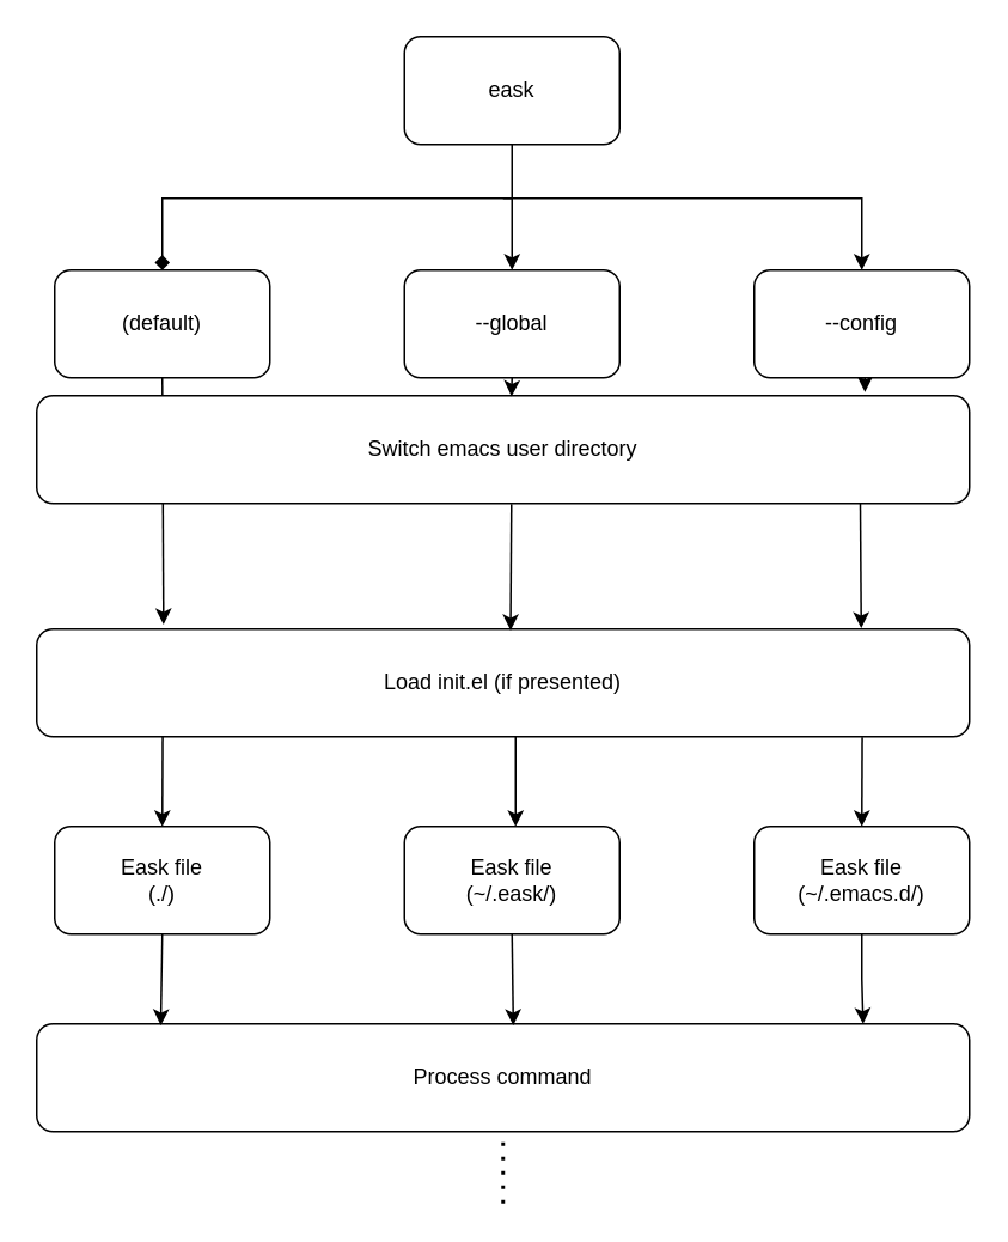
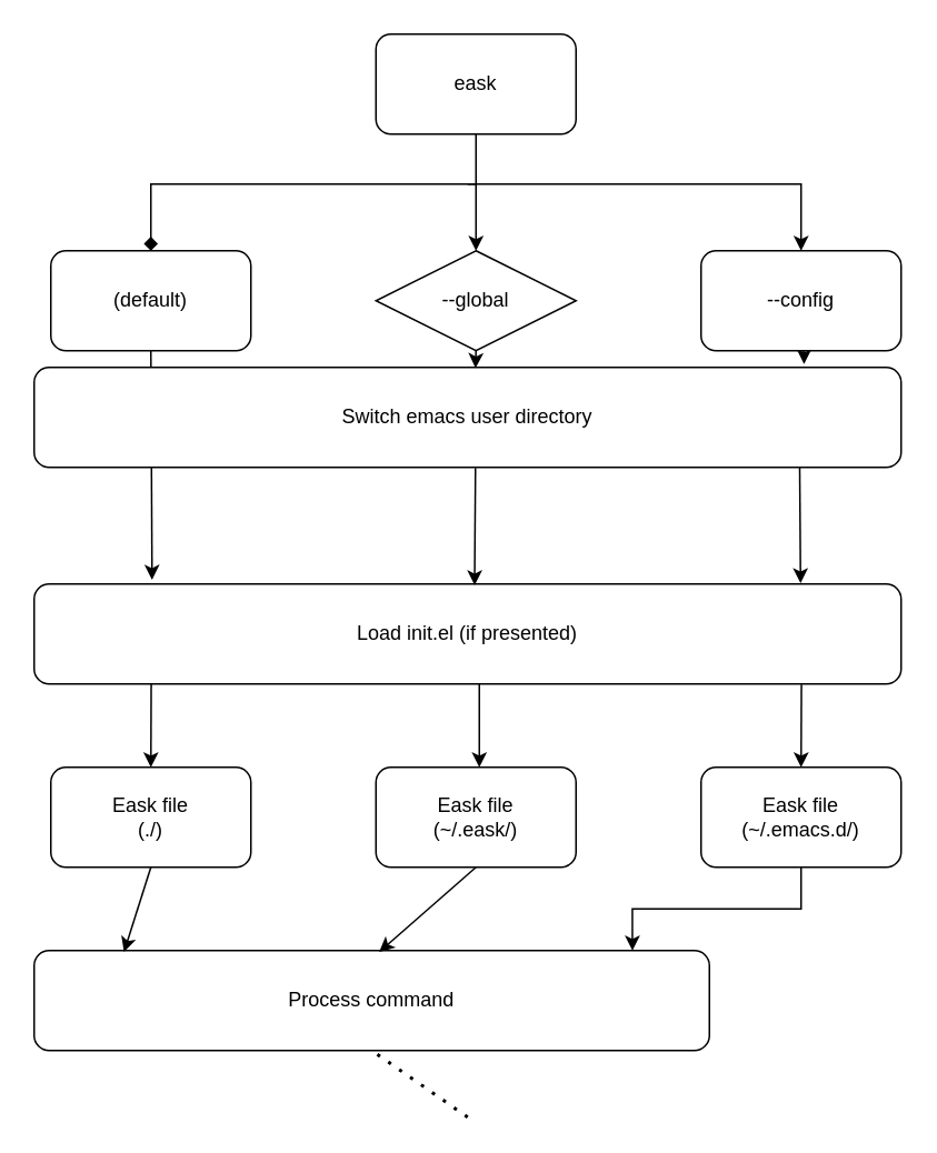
  <mxCell id="0" />
  <mxCell id="1" parent="0" />
  <mxCell id="2" value="eask" style="rounded=1;whiteSpace=wrap;html=1;" parent="1" vertex="1"><mxGeometry x="225" y="20" width="120" height="60" as="geometry" /></mxCell>
  <mxCell id="3" value="Eask file&lt;br&gt;(./)" style="rounded=1;whiteSpace=wrap;html=1;" parent="1" vertex="1"><mxGeometry x="30" y="460" width="120" height="60" as="geometry" /></mxCell>
  <mxCell id="4" value="(default)" style="rounded=1;whiteSpace=wrap;html=1;" parent="1" vertex="1"><mxGeometry x="30" y="150" width="120" height="60" as="geometry" /></mxCell>
  <mxCell id="5" style="edgeStyle=orthogonalEdgeStyle;rounded=0;orthogonalLoop=1;jettySize=auto;html=1;exitX=0.5;exitY=1;exitDx=0;exitDy=0;entryX=0.888;entryY=-0.033;entryDx=0;entryDy=0;entryPerimeter=0;" edge="1" parent="1" source="6" target="14"><mxGeometry relative="1" as="geometry" /></mxCell>
  <mxCell id="6" value="--config" style="rounded=1;whiteSpace=wrap;html=1;" parent="1" vertex="1"><mxGeometry x="420" y="150" width="120" height="60" as="geometry" /></mxCell>
  <mxCell id="7" value="" style="endArrow=diamond;html=1;rounded=0;entryX=0.5;entryY=0;entryDx=0;entryDy=0;exitX=0.5;exitY=1;exitDx=0;exitDy=0;" parent="1" source="2" target="4" edge="1"><mxGeometry width="50" height="50" relative="1" as="geometry"><mxPoint x="280" y="170" as="sourcePoint" /><mxPoint x="310" y="150" as="targetPoint" /><Array as="points"><mxPoint x="285" y="110" /><mxPoint x="90" y="110" /></Array></mxGeometry></mxCell>
  <mxCell id="8" value="" style="endArrow=classic;html=1;rounded=0;entryX=0.5;entryY=0;entryDx=0;entryDy=0;" parent="1" target="6" edge="1"><mxGeometry width="50" height="50" relative="1" as="geometry"><mxPoint x="280" y="110" as="sourcePoint" /><mxPoint x="100" y="170" as="targetPoint" /><Array as="points"><mxPoint x="480" y="110" /></Array></mxGeometry></mxCell>
- <mxCell id="9" value="--global" style="rounded=1;whiteSpace=wrap;html=1;" parent="1" vertex="1"><mxGeometry x="225" y="150" width="120" height="60" as="geometry" /></mxCell>
+ <mxCell id="9" value="--global" style="rhombus;whiteSpace=wrap;html=1;" parent="1" vertex="1"><mxGeometry x="225" y="150" width="120" height="60" as="geometry" /></mxCell>
  <mxCell id="10" value="" style="endArrow=classic;html=1;rounded=0;exitX=0.5;exitY=1;exitDx=0;exitDy=0;entryX=0.136;entryY=-0.042;entryDx=0;entryDy=0;entryPerimeter=0;" parent="1" source="4" target="13" edge="1"><mxGeometry width="50" height="50" relative="1" as="geometry"><mxPoint x="240" y="300" as="sourcePoint" /><mxPoint x="258" y="257" as="targetPoint" /></mxGeometry></mxCell>
  <mxCell id="11" value="Eask file&lt;br&gt;(~/.eask/)" style="rounded=1;whiteSpace=wrap;html=1;" parent="1" vertex="1"><mxGeometry x="225" y="460" width="120" height="60" as="geometry" /></mxCell>
  <mxCell id="12" value="" style="endArrow=classic;html=1;rounded=0;entryX=0.5;entryY=0;entryDx=0;entryDy=0;" parent="1" target="9" edge="1"><mxGeometry width="50" height="50" relative="1" as="geometry"><mxPoint x="285" y="110" as="sourcePoint" /><mxPoint x="285" y="150" as="targetPoint" /></mxGeometry></mxCell>
  <mxCell id="13" value="Load init.el (if presented)" style="rounded=1;whiteSpace=wrap;html=1;" parent="1" vertex="1"><mxGeometry x="20" y="350" width="520" height="60" as="geometry" /></mxCell>
  <mxCell id="14" value="Switch emacs user directory" style="rounded=1;whiteSpace=wrap;html=1;" parent="1" vertex="1"><mxGeometry x="20" y="220" width="520" height="60" as="geometry" /></mxCell>
  <mxCell id="15" style="edgeStyle=orthogonalEdgeStyle;rounded=0;orthogonalLoop=1;jettySize=auto;html=1;entryX=0.886;entryY=0.001;entryDx=0;entryDy=0;entryPerimeter=0;" parent="1" source="16" target="20" edge="1"><mxGeometry relative="1" as="geometry" /></mxCell>
  <mxCell id="16" value="Eask file&lt;br&gt;(~/.emacs.d/)" style="rounded=1;whiteSpace=wrap;html=1;" parent="1" vertex="1"><mxGeometry x="420" y="460" width="120" height="60" as="geometry" /></mxCell>
  <mxCell id="17" value="" style="endArrow=classic;html=1;rounded=0;entryX=0.5;entryY=0;entryDx=0;entryDy=0;exitX=0.135;exitY=1;exitDx=0;exitDy=0;exitPerimeter=0;" parent="1" source="13" target="3" edge="1"><mxGeometry width="50" height="50" relative="1" as="geometry"><mxPoint x="170" y="460" as="sourcePoint" /><mxPoint x="210" y="390" as="targetPoint" /></mxGeometry></mxCell>
  <mxCell id="18" value="" style="endArrow=classic;html=1;rounded=0;" parent="1" edge="1"><mxGeometry width="50" height="50" relative="1" as="geometry"><mxPoint x="287" y="410" as="sourcePoint" /><mxPoint x="287" y="460" as="targetPoint" /></mxGeometry></mxCell>
  <mxCell id="19" value="" style="endArrow=classic;html=1;rounded=0;exitX=0.885;exitY=1.006;exitDx=0;exitDy=0;exitPerimeter=0;entryX=0.5;entryY=0;entryDx=0;entryDy=0;" parent="1" source="13" target="16" edge="1"><mxGeometry width="50" height="50" relative="1" as="geometry"><mxPoint x="130" y="410" as="sourcePoint" /><mxPoint x="180" y="360" as="targetPoint" /></mxGeometry></mxCell>
- <mxCell id="20" value="Process command" style="rounded=1;whiteSpace=wrap;html=1;" parent="1" vertex="1"><mxGeometry x="20" y="570" width="520" height="60" as="geometry" /></mxCell>
+ <mxCell id="20" value="Process command" style="rounded=1;whiteSpace=wrap;html=1;" parent="1" vertex="1"><mxGeometry x="20" y="570" width="405" height="60" as="geometry" /></mxCell>
  <mxCell id="21" value="" style="endArrow=none;dashed=1;html=1;dashPattern=1 3;strokeWidth=2;rounded=0;entryX=0.5;entryY=1;entryDx=0;entryDy=0;" parent="1" target="20" edge="1"><mxGeometry width="50" height="50" relative="1" as="geometry"><mxPoint x="280" y="670" as="sourcePoint" /><mxPoint x="250" y="520" as="targetPoint" /></mxGeometry></mxCell>
  <mxCell id="22" value="" style="endArrow=classic;html=1;rounded=0;exitX=0.5;exitY=1;exitDx=0;exitDy=0;entryX=0.133;entryY=0.014;entryDx=0;entryDy=0;entryPerimeter=0;" parent="1" source="3" target="20" edge="1"><mxGeometry width="50" height="50" relative="1" as="geometry"><mxPoint x="200" y="570" as="sourcePoint" /><mxPoint x="250" y="520" as="targetPoint" /></mxGeometry></mxCell>
  <mxCell id="23" value="" style="endArrow=classic;html=1;rounded=0;entryX=0.511;entryY=0.014;entryDx=0;entryDy=0;exitX=0.5;exitY=1;exitDx=0;exitDy=0;entryPerimeter=0;" parent="1" source="11" target="20" edge="1"><mxGeometry width="50" height="50" relative="1" as="geometry"><mxPoint x="200" y="570" as="sourcePoint" /><mxPoint x="250" y="520" as="targetPoint" /></mxGeometry></mxCell>
  <mxCell id="24" value="" style="endArrow=classic;html=1;rounded=0;entryX=0.508;entryY=0.013;entryDx=0;entryDy=0;entryPerimeter=0;exitX=0.509;exitY=1.007;exitDx=0;exitDy=0;exitPerimeter=0;" edge="1" parent="1" source="14" target="13"><mxGeometry width="50" height="50" relative="1" as="geometry"><mxPoint x="300" y="330" as="sourcePoint" /><mxPoint x="280" y="350" as="targetPoint" /></mxGeometry></mxCell>
  <mxCell id="25" value="" style="endArrow=classic;html=1;rounded=0;entryX=0.884;entryY=-0.008;entryDx=0;entryDy=0;entryPerimeter=0;exitX=0.883;exitY=1;exitDx=0;exitDy=0;exitPerimeter=0;" edge="1" parent="1" source="14" target="13"><mxGeometry width="50" height="50" relative="1" as="geometry"><mxPoint x="480" y="310" as="sourcePoint" /><mxPoint x="480" y="360" as="targetPoint" /></mxGeometry></mxCell>
  <mxCell id="26" value="" style="endArrow=classic;html=1;rounded=0;entryX=0.509;entryY=0.007;entryDx=0;entryDy=0;entryPerimeter=0;exitX=0.5;exitY=1;exitDx=0;exitDy=0;" edge="1" parent="1" source="9" target="14"><mxGeometry width="50" height="50" relative="1" as="geometry"><mxPoint x="230" y="310" as="sourcePoint" /><mxPoint x="280" y="260" as="targetPoint" /></mxGeometry></mxCell>
